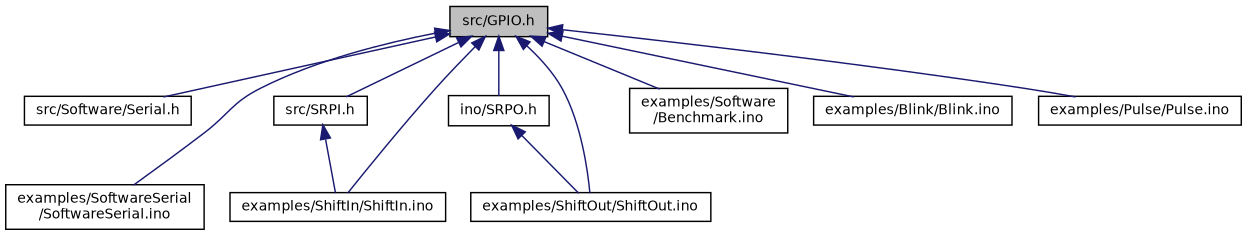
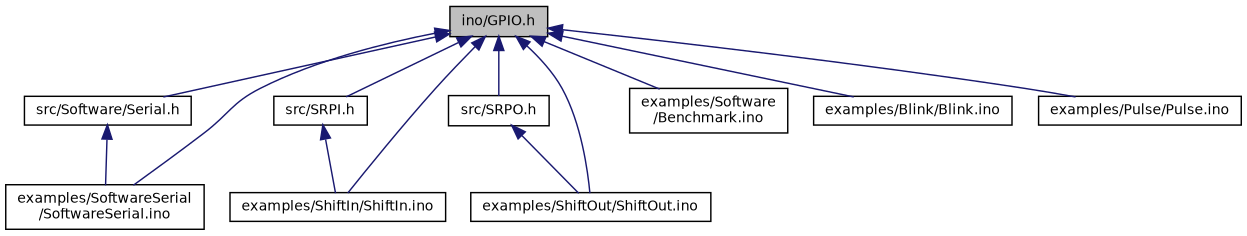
  digraph {
    node [color=black fillcolor=white fontname=Helvetica fontsize=10 shape=record style=filled]
    edge [color=midnightblue dir=back fontname=Helvetica fontsize=10 labelfontname=Helvetica labelfontsize=10 style=solid]
-   n1 [fillcolor=grey75 fontcolor=black height=0.2 label="src/GPIO.h" width=0.4]
+   n1 [fillcolor=grey75 fontcolor=black height=0.2 label="ino/GPIO.h" width=0.4]
    n2 [height=0.2 label="src/Software/Serial.h" width=0.4]
    n3 [height=0.2 label="examples/SoftwareSerial\l/SoftwareSerial.ino" width=0.4]
    n4 [height=0.2 label="src/SRPI.h" width=0.4]
    n5 [height=0.2 label="examples/ShiftIn/ShiftIn.ino" width=0.4]
-   n6 [height=0.2 label="ino/SRPO.h" width=0.4]
+   n6 [height=0.2 label="src/SRPO.h" width=0.4]
    n7 [height=0.2 label="examples/ShiftOut/ShiftOut.ino" width=0.4]
    n8 [height=0.2 label="examples/Software\l/Benchmark.ino" width=0.4]
    n9 [height=0.2 label="examples/Blink/Blink.ino" width=0.4]
    n10 [height=0.2 label="examples/Pulse/Pulse.ino" width=0.4]
    n1 -> n2
    n1 -> n3
    n1 -> n4
    n1 -> n5
    n1 -> n6
    n1 -> n7
    n1 -> n8
    n1 -> n9
    n1 -> n10
+   n2 -> n3
    n4 -> n5
    n6 -> n7
  }
